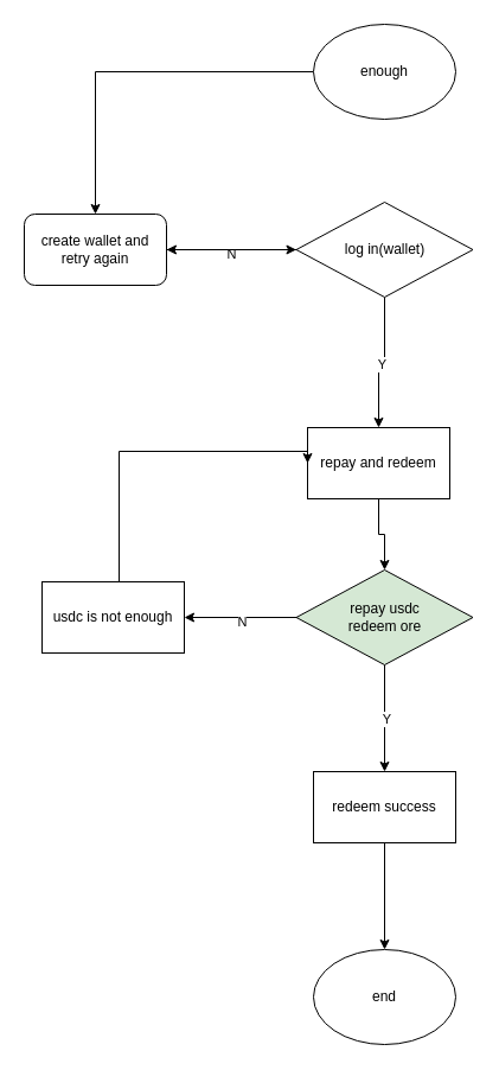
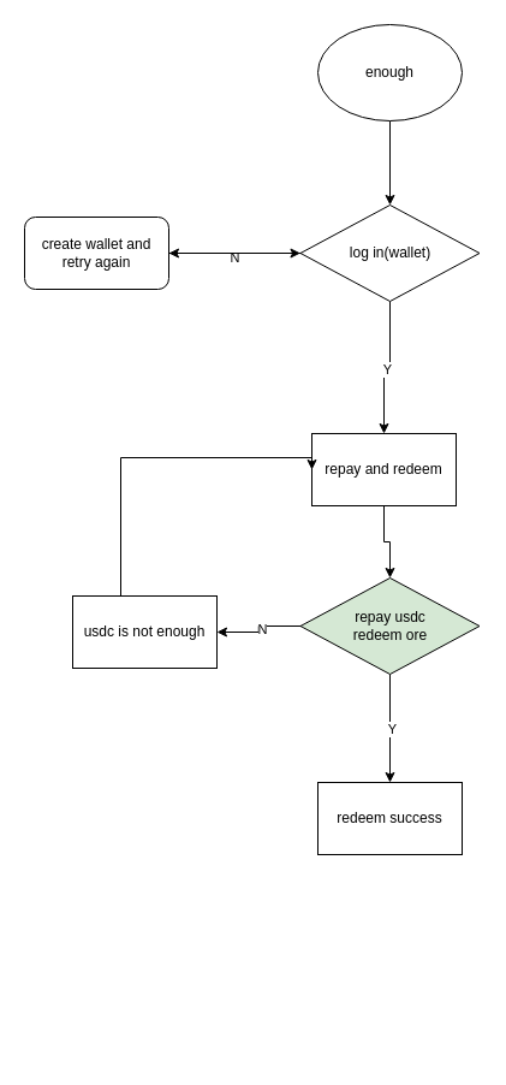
  <mxCell id="0" />
  <mxCell id="1" parent="0" />
- <mxCell id="2" value="" style="edgeStyle=orthogonalEdgeStyle;rounded=0;orthogonalLoop=1;jettySize=auto;html=1;" edge="1" parent="1" source="3" target="12"><mxGeometry relative="1" as="geometry" /></mxCell>
+ <mxCell id="2" value="" style="edgeStyle=orthogonalEdgeStyle;rounded=0;orthogonalLoop=1;jettySize=auto;html=1;" edge="1" parent="1" source="3" target="8"><mxGeometry relative="1" as="geometry" /></mxCell>
  <mxCell id="3" value="enough" style="ellipse;whiteSpace=wrap;html=1;" vertex="1" parent="1"><mxGeometry x="264" y="20" width="120" height="80" as="geometry" /></mxCell>
  <mxCell id="4" value="" style="edgeStyle=orthogonalEdgeStyle;rounded=0;orthogonalLoop=1;jettySize=auto;html=1;" edge="1" parent="1" source="8" target="10"><mxGeometry relative="1" as="geometry" /></mxCell>
  <mxCell id="5" value="Y" style="edgeLabel;html=1;align=center;verticalAlign=middle;resizable=0;points=[];" vertex="1" connectable="0" parent="4"><mxGeometry x="0.026" y="1" relative="1" as="geometry"><mxPoint x="1" as="offset" /></mxGeometry></mxCell>
  <mxCell id="6" value="" style="edgeStyle=orthogonalEdgeStyle;rounded=0;orthogonalLoop=1;jettySize=auto;html=1;" edge="1" parent="1" source="8" target="12"><mxGeometry relative="1" as="geometry" /></mxCell>
  <mxCell id="7" value="N" style="edgeLabel;html=1;align=center;verticalAlign=middle;resizable=0;points=[];" vertex="1" connectable="0" parent="6"><mxGeometry x="0.005" y="3" relative="1" as="geometry"><mxPoint as="offset" /></mxGeometry></mxCell>
  <mxCell id="8" value="log in(wallet)" style="rhombus;whiteSpace=wrap;html=1;" vertex="1" parent="1"><mxGeometry x="249.5" y="170" width="149" height="80" as="geometry" /></mxCell>
  <mxCell id="9" value="" style="edgeStyle=orthogonalEdgeStyle;rounded=0;orthogonalLoop=1;jettySize=auto;html=1;entryX=0.5;entryY=0;entryDx=0;entryDy=0;" edge="1" parent="1" source="10" target="17"><mxGeometry relative="1" as="geometry"><mxPoint x="324" y="480" as="targetPoint" /></mxGeometry></mxCell>
  <mxCell id="10" value="repay and redeem" style="whiteSpace=wrap;html=1;" vertex="1" parent="1"><mxGeometry x="259" y="360" width="120" height="60" as="geometry" /></mxCell>
  <mxCell id="11" style="edgeStyle=orthogonalEdgeStyle;rounded=0;orthogonalLoop=1;jettySize=auto;html=1;" edge="1" parent="1" source="12" target="8"><mxGeometry relative="1" as="geometry" /></mxCell>
  <mxCell id="12" value="create wallet and retry again" style="whiteSpace=wrap;html=1;rounded=1;" vertex="1" parent="1"><mxGeometry x="20" y="180" width="120" height="60" as="geometry" /></mxCell>
  <mxCell id="13" value="" style="edgeStyle=orthogonalEdgeStyle;rounded=0;orthogonalLoop=1;jettySize=auto;html=1;" edge="1" parent="1" source="17" target="19"><mxGeometry relative="1" as="geometry" /></mxCell>
  <mxCell id="14" value="Y" style="edgeLabel;html=1;align=center;verticalAlign=middle;resizable=0;points=[];" vertex="1" connectable="0" parent="13"><mxGeometry y="1" relative="1" as="geometry"><mxPoint as="offset" /></mxGeometry></mxCell>
  <mxCell id="15" value="" style="edgeStyle=orthogonalEdgeStyle;rounded=0;orthogonalLoop=1;jettySize=auto;html=1;" edge="1" parent="1" source="17" target="21"><mxGeometry relative="1" as="geometry" /></mxCell>
  <mxCell id="16" value="N" style="edgeLabel;html=1;align=center;verticalAlign=middle;resizable=0;points=[];" vertex="1" connectable="0" parent="15"><mxGeometry x="-0.016" y="3" relative="1" as="geometry"><mxPoint as="offset" /></mxGeometry></mxCell>
  <mxCell id="17" value="repay usdc&lt;br&gt;&lt;div&gt;&lt;span style=&quot;background-color: transparent; color: light-dark(rgb(0, 0, 0), rgb(255, 255, 255));&quot;&gt;redeem&amp;nbsp;&lt;/span&gt;&lt;span style=&quot;background-color: transparent; color: light-dark(rgb(0, 0, 0), rgb(255, 255, 255));&quot;&gt;ore&lt;/span&gt;&lt;/div&gt;" style="rhombus;whiteSpace=wrap;html=1;fillColor=#d5e8d4;" vertex="1" parent="1"><mxGeometry x="249.5" y="480" width="149" height="80" as="geometry" /></mxCell>
- <mxCell id="18" value="" style="edgeStyle=orthogonalEdgeStyle;rounded=0;orthogonalLoop=1;jettySize=auto;html=1;entryX=0.5;entryY=0;entryDx=0;entryDy=0;" edge="1" parent="1" source="19" target="22"><mxGeometry relative="1" as="geometry"><mxPoint x="324" y="780" as="targetPoint" /></mxGeometry></mxCell>
  <mxCell id="19" value="redeem&amp;nbsp;success" style="whiteSpace=wrap;html=1;" vertex="1" parent="1"><mxGeometry x="264" y="650" width="120" height="60" as="geometry" /></mxCell>
  <mxCell id="20" style="edgeStyle=orthogonalEdgeStyle;rounded=0;orthogonalLoop=1;jettySize=auto;html=1;entryX=0;entryY=0.5;entryDx=0;entryDy=0;" edge="1" parent="1" source="21" target="10"><mxGeometry relative="1" as="geometry"><Array as="points"><mxPoint x="100" y="380" /></Array></mxGeometry></mxCell>
- <mxCell id="21" value="usdc is not enough" style="whiteSpace=wrap;html=1;" vertex="1" parent="1"><mxGeometry x="35" y="490" width="120" height="60" as="geometry" /></mxCell>
- <mxCell id="22" value="end" style="ellipse;whiteSpace=wrap;html=1;" vertex="1" parent="1"><mxGeometry x="264" y="800" width="120" height="80" as="geometry" /></mxCell>
+ <mxCell id="21" value="usdc is not enough" style="whiteSpace=wrap;html=1;" vertex="1" parent="1"><mxGeometry x="60" y="495" width="120" height="60" as="geometry" /></mxCell>
